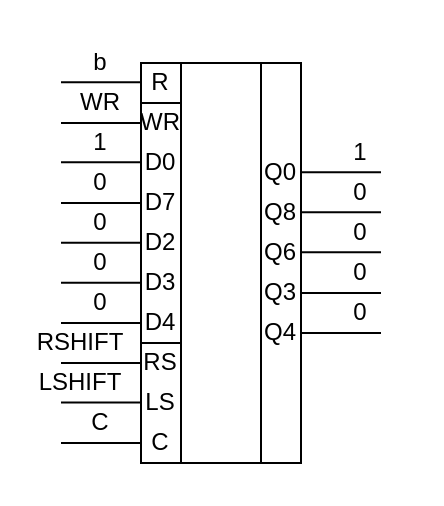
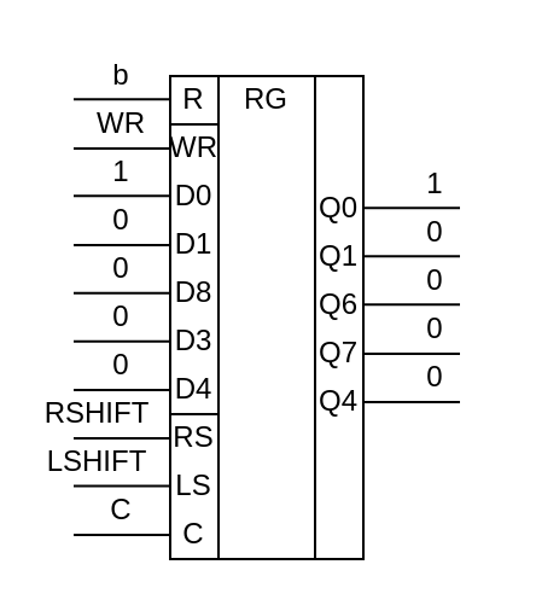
  <mxCell id="0" />
  <mxCell id="1" parent="0" />
  <mxCell id="2" value="" style="rounded=0;whiteSpace=wrap;html=1;" parent="1" vertex="1"><mxGeometry x="70" y="31" width="80" height="200" as="geometry" /></mxCell>
  <mxCell id="3" value="" style="endArrow=none;html=1;entryX=0.25;entryY=0;entryDx=0;entryDy=0;exitX=0.25;exitY=1;exitDx=0;exitDy=0;" parent="1" source="2" target="2" edge="1"><mxGeometry width="50" height="50" relative="1" as="geometry"><mxPoint x="90" y="141" as="sourcePoint" /><mxPoint x="150" y="31" as="targetPoint" /></mxGeometry></mxCell>
  <mxCell id="4" value="" style="endArrow=none;html=1;entryX=0.75;entryY=0;entryDx=0;entryDy=0;exitX=0.75;exitY=1;exitDx=0;exitDy=0;" parent="1" source="2" target="2" edge="1"><mxGeometry width="50" height="50" relative="1" as="geometry"><mxPoint x="100" y="81" as="sourcePoint" /><mxPoint x="150" y="31" as="targetPoint" /></mxGeometry></mxCell>
+ <mxCell id="5" value="RG" style="text;html=1;strokeColor=none;fillColor=none;align=center;verticalAlign=middle;whiteSpace=wrap;rounded=0;" parent="1" vertex="1"><mxGeometry x="90" y="31" width="40" height="20" as="geometry" /></mxCell>
  <mxCell id="6" value="C" style="text;html=1;strokeColor=none;fillColor=none;align=center;verticalAlign=middle;whiteSpace=wrap;rounded=0;" parent="1" vertex="1"><mxGeometry x="70" y="211" width="20" height="20" as="geometry" /></mxCell>
  <mxCell id="7" value="LS" style="text;html=1;strokeColor=none;fillColor=none;align=center;verticalAlign=middle;whiteSpace=wrap;rounded=0;" parent="1" vertex="1"><mxGeometry x="70" y="191" width="20" height="20" as="geometry" /></mxCell>
  <mxCell id="8" value="WR" style="text;html=1;strokeColor=none;fillColor=none;align=center;verticalAlign=middle;whiteSpace=wrap;rounded=0;" parent="1" vertex="1"><mxGeometry x="70" y="51" width="20" height="20" as="geometry" /></mxCell>
- <mxCell id="9" value="D2" style="text;html=1;strokeColor=none;fillColor=none;align=center;verticalAlign=middle;whiteSpace=wrap;rounded=0;" parent="1" vertex="1"><mxGeometry x="70" y="111" width="20" height="20" as="geometry" /></mxCell>
- <mxCell id="10" value="D7" style="text;html=1;strokeColor=none;fillColor=none;align=center;verticalAlign=middle;whiteSpace=wrap;rounded=0;" parent="1" vertex="1"><mxGeometry x="70" y="91" width="20" height="20" as="geometry" /></mxCell>
+ <mxCell id="9" value="D8" style="text;html=1;strokeColor=none;fillColor=none;align=center;verticalAlign=middle;whiteSpace=wrap;rounded=0;" parent="1" vertex="1"><mxGeometry x="70" y="111" width="20" height="20" as="geometry" /></mxCell>
+ <mxCell id="10" value="D1" style="text;html=1;strokeColor=none;fillColor=none;align=center;verticalAlign=middle;whiteSpace=wrap;rounded=0;" parent="1" vertex="1"><mxGeometry x="70" y="91" width="20" height="20" as="geometry" /></mxCell>
  <mxCell id="11" value="D0" style="text;html=1;strokeColor=none;fillColor=none;align=center;verticalAlign=middle;whiteSpace=wrap;rounded=0;" parent="1" vertex="1"><mxGeometry x="70" y="71" width="20" height="20" as="geometry" /></mxCell>
  <mxCell id="12" value="Q6" style="text;html=1;strokeColor=none;fillColor=none;align=center;verticalAlign=middle;whiteSpace=wrap;rounded=0;" parent="1" vertex="1"><mxGeometry x="130" y="116" width="20" height="20" as="geometry" /></mxCell>
- <mxCell id="13" value="Q8" style="text;html=1;strokeColor=none;fillColor=none;align=center;verticalAlign=middle;whiteSpace=wrap;rounded=0;" parent="1" vertex="1"><mxGeometry x="130" y="96" width="20" height="20" as="geometry" /></mxCell>
+ <mxCell id="13" value="Q1" style="text;html=1;strokeColor=none;fillColor=none;align=center;verticalAlign=middle;whiteSpace=wrap;rounded=0;" parent="1" vertex="1"><mxGeometry x="130" y="96" width="20" height="20" as="geometry" /></mxCell>
  <mxCell id="14" value="Q0" style="text;html=1;strokeColor=none;fillColor=none;align=center;verticalAlign=middle;whiteSpace=wrap;rounded=0;" parent="1" vertex="1"><mxGeometry x="130" y="76" width="20" height="20" as="geometry" /></mxCell>
  <mxCell id="15" value="D4" style="text;html=1;strokeColor=none;fillColor=none;align=center;verticalAlign=middle;whiteSpace=wrap;rounded=0;" parent="1" vertex="1"><mxGeometry x="70" y="151" width="20" height="20" as="geometry" /></mxCell>
  <mxCell id="16" value="D3" style="text;html=1;strokeColor=none;fillColor=none;align=center;verticalAlign=middle;whiteSpace=wrap;rounded=0;" parent="1" vertex="1"><mxGeometry x="70" y="131" width="20" height="20" as="geometry" /></mxCell>
  <mxCell id="17" value="Q4" style="text;html=1;strokeColor=none;fillColor=none;align=center;verticalAlign=middle;whiteSpace=wrap;rounded=0;" parent="1" vertex="1"><mxGeometry x="130" y="156" width="20" height="20" as="geometry" /></mxCell>
- <mxCell id="18" value="Q3" style="text;html=1;strokeColor=none;fillColor=none;align=center;verticalAlign=middle;whiteSpace=wrap;rounded=0;" parent="1" vertex="1"><mxGeometry x="130" y="136" width="20" height="20" as="geometry" /></mxCell>
+ <mxCell id="18" value="Q7" style="text;html=1;strokeColor=none;fillColor=none;align=center;verticalAlign=middle;whiteSpace=wrap;rounded=0;" parent="1" vertex="1"><mxGeometry x="130" y="136" width="20" height="20" as="geometry" /></mxCell>
  <mxCell id="19" value="" style="endArrow=none;html=1;entryX=0;entryY=0.5;entryDx=0;entryDy=0;" parent="1" target="6" edge="1"><mxGeometry width="50" height="50" relative="1" as="geometry"><mxPoint x="30" y="221" as="sourcePoint" /><mxPoint x="170" y="121" as="targetPoint" /></mxGeometry></mxCell>
  <mxCell id="20" value="" style="endArrow=none;html=1;entryX=0;entryY=0.5;entryDx=0;entryDy=0;" parent="1" edge="1"><mxGeometry width="50" height="50" relative="1" as="geometry"><mxPoint x="30" y="161" as="sourcePoint" /><mxPoint x="70" y="161" as="targetPoint" /></mxGeometry></mxCell>
  <mxCell id="21" value="" style="endArrow=none;html=1;entryX=0;entryY=0.5;entryDx=0;entryDy=0;" parent="1" edge="1"><mxGeometry width="50" height="50" relative="1" as="geometry"><mxPoint x="30" y="140.83" as="sourcePoint" /><mxPoint x="70" y="140.83" as="targetPoint" /></mxGeometry></mxCell>
  <mxCell id="22" value="" style="endArrow=none;html=1;entryX=0;entryY=0.5;entryDx=0;entryDy=0;" parent="1" edge="1"><mxGeometry width="50" height="50" relative="1" as="geometry"><mxPoint x="30" y="120.83" as="sourcePoint" /><mxPoint x="70" y="120.83" as="targetPoint" /></mxGeometry></mxCell>
  <mxCell id="23" value="" style="endArrow=none;html=1;entryX=0;entryY=0.5;entryDx=0;entryDy=0;" parent="1" edge="1"><mxGeometry width="50" height="50" relative="1" as="geometry"><mxPoint x="30" y="101" as="sourcePoint" /><mxPoint x="70" y="101" as="targetPoint" /></mxGeometry></mxCell>
  <mxCell id="24" value="" style="endArrow=none;html=1;entryX=0;entryY=0.5;entryDx=0;entryDy=0;" parent="1" edge="1"><mxGeometry width="50" height="50" relative="1" as="geometry"><mxPoint x="30" y="80.67" as="sourcePoint" /><mxPoint x="70" y="80.67" as="targetPoint" /></mxGeometry></mxCell>
  <mxCell id="25" value="" style="endArrow=none;html=1;entryX=0;entryY=0.5;entryDx=0;entryDy=0;" parent="1" edge="1"><mxGeometry width="50" height="50" relative="1" as="geometry"><mxPoint x="30" y="61" as="sourcePoint" /><mxPoint x="70" y="61" as="targetPoint" /></mxGeometry></mxCell>
  <mxCell id="26" value="" style="endArrow=none;html=1;entryX=0;entryY=0.5;entryDx=0;entryDy=0;" parent="1" edge="1"><mxGeometry width="50" height="50" relative="1" as="geometry"><mxPoint x="30" y="40.6" as="sourcePoint" /><mxPoint x="70" y="40.6" as="targetPoint" /></mxGeometry></mxCell>
  <mxCell id="27" value="C" style="text;html=1;strokeColor=none;fillColor=none;align=center;verticalAlign=middle;whiteSpace=wrap;rounded=0;" parent="1" vertex="1"><mxGeometry x="30" y="201" width="40" height="20" as="geometry" /></mxCell>
  <mxCell id="28" value="0" style="text;html=1;strokeColor=none;fillColor=none;align=center;verticalAlign=middle;whiteSpace=wrap;rounded=0;" parent="1" vertex="1"><mxGeometry x="30" y="141" width="40" height="20" as="geometry" /></mxCell>
  <mxCell id="29" value="0" style="text;html=1;strokeColor=none;fillColor=none;align=center;verticalAlign=middle;whiteSpace=wrap;rounded=0;" parent="1" vertex="1"><mxGeometry x="30" y="121" width="40" height="20" as="geometry" /></mxCell>
  <mxCell id="30" value="0" style="text;html=1;strokeColor=none;fillColor=none;align=center;verticalAlign=middle;whiteSpace=wrap;rounded=0;" parent="1" vertex="1"><mxGeometry x="30" y="101" width="40" height="20" as="geometry" /></mxCell>
  <mxCell id="31" value="0" style="text;html=1;strokeColor=none;fillColor=none;align=center;verticalAlign=middle;whiteSpace=wrap;rounded=0;" parent="1" vertex="1"><mxGeometry x="30" y="81" width="40" height="20" as="geometry" /></mxCell>
  <mxCell id="32" value="1" style="text;html=1;strokeColor=none;fillColor=none;align=center;verticalAlign=middle;whiteSpace=wrap;rounded=0;" parent="1" vertex="1"><mxGeometry x="30" y="61" width="40" height="20" as="geometry" /></mxCell>
  <mxCell id="33" value="WR" style="text;html=1;strokeColor=none;fillColor=none;align=center;verticalAlign=middle;whiteSpace=wrap;rounded=0;" parent="1" vertex="1"><mxGeometry x="30" y="41" width="40" height="20" as="geometry" /></mxCell>
  <mxCell id="34" value="b" style="text;html=1;strokeColor=none;fillColor=none;align=center;verticalAlign=middle;whiteSpace=wrap;rounded=0;" parent="1" vertex="1"><mxGeometry x="30" y="20.77" width="40" height="20" as="geometry" /></mxCell>
  <mxCell id="35" value="" style="endArrow=none;html=1;entryX=0;entryY=0.5;entryDx=0;entryDy=0;" parent="1" edge="1"><mxGeometry width="50" height="50" relative="1" as="geometry"><mxPoint x="150" y="166" as="sourcePoint" /><mxPoint x="190" y="166" as="targetPoint" /></mxGeometry></mxCell>
  <mxCell id="36" value="" style="endArrow=none;html=1;entryX=0;entryY=0.5;entryDx=0;entryDy=0;" parent="1" edge="1"><mxGeometry width="50" height="50" relative="1" as="geometry"><mxPoint x="150" y="146" as="sourcePoint" /><mxPoint x="190" y="146" as="targetPoint" /></mxGeometry></mxCell>
  <mxCell id="37" value="" style="endArrow=none;html=1;entryX=0;entryY=0.5;entryDx=0;entryDy=0;" parent="1" edge="1"><mxGeometry width="50" height="50" relative="1" as="geometry"><mxPoint x="150" y="125.67" as="sourcePoint" /><mxPoint x="190" y="125.67" as="targetPoint" /></mxGeometry></mxCell>
  <mxCell id="38" value="" style="endArrow=none;html=1;entryX=0;entryY=0.5;entryDx=0;entryDy=0;" parent="1" edge="1"><mxGeometry width="50" height="50" relative="1" as="geometry"><mxPoint x="150" y="105.67" as="sourcePoint" /><mxPoint x="190" y="105.67" as="targetPoint" /></mxGeometry></mxCell>
  <mxCell id="39" value="" style="endArrow=none;html=1;entryX=0;entryY=0.5;entryDx=0;entryDy=0;" parent="1" edge="1"><mxGeometry width="50" height="50" relative="1" as="geometry"><mxPoint x="150" y="85.67" as="sourcePoint" /><mxPoint x="190" y="85.67" as="targetPoint" /></mxGeometry></mxCell>
  <mxCell id="40" value="" style="endArrow=none;html=1;exitX=1;exitY=0;exitDx=0;exitDy=0;entryX=0;entryY=0;entryDx=0;entryDy=0;" edge="1" parent="1" source="41" target="41"><mxGeometry width="50" height="50" relative="1" as="geometry"><mxPoint x="-60" y="151" as="sourcePoint" /><mxPoint x="-100" y="151" as="targetPoint" /></mxGeometry></mxCell>
  <mxCell id="41" value="RS" style="text;html=1;strokeColor=none;fillColor=none;align=center;verticalAlign=middle;whiteSpace=wrap;rounded=0;" vertex="1" parent="1"><mxGeometry x="70" y="171" width="20" height="20" as="geometry" /></mxCell>
  <mxCell id="42" value="" style="endArrow=none;html=1;entryX=0;entryY=0.5;entryDx=0;entryDy=0;" edge="1" parent="1" target="41"><mxGeometry width="50" height="50" relative="1" as="geometry"><mxPoint x="30" y="181" as="sourcePoint" /><mxPoint x="-60" y="111" as="targetPoint" /></mxGeometry></mxCell>
  <mxCell id="43" value="" style="endArrow=none;html=1;entryX=0;entryY=0.5;entryDx=0;entryDy=0;" edge="1" parent="1"><mxGeometry width="50" height="50" relative="1" as="geometry"><mxPoint x="30" y="200.8" as="sourcePoint" /><mxPoint x="70" y="200.8" as="targetPoint" /></mxGeometry></mxCell>
  <mxCell id="44" value="LSHIFT" style="text;html=1;strokeColor=none;fillColor=none;align=center;verticalAlign=middle;whiteSpace=wrap;rounded=0;" vertex="1" parent="1"><mxGeometry x="20" y="181" width="40" height="20" as="geometry" /></mxCell>
  <mxCell id="45" value="RSHIFT" style="text;html=1;strokeColor=none;fillColor=none;align=center;verticalAlign=middle;whiteSpace=wrap;rounded=0;" vertex="1" parent="1"><mxGeometry x="20" y="161" width="40" height="20" as="geometry" /></mxCell>
  <mxCell id="46" value="" style="endArrow=none;html=1;entryX=1;entryY=0;entryDx=0;entryDy=0;exitX=0;exitY=0;exitDx=0;exitDy=0;" edge="1" parent="1" source="8" target="8"><mxGeometry width="50" height="50" relative="1" as="geometry"><mxPoint x="30" y="121" as="sourcePoint" /><mxPoint x="80" y="71" as="targetPoint" /></mxGeometry></mxCell>
  <mxCell id="47" value="R" style="text;html=1;strokeColor=none;fillColor=none;align=center;verticalAlign=middle;whiteSpace=wrap;rounded=0;" vertex="1" parent="1"><mxGeometry x="70" y="31" width="20" height="20" as="geometry" /></mxCell>
  <mxCell id="48" value="0" style="text;html=1;strokeColor=none;fillColor=none;align=center;verticalAlign=middle;whiteSpace=wrap;rounded=0;" vertex="1" parent="1"><mxGeometry x="160" y="146" width="40" height="20" as="geometry" /></mxCell>
  <mxCell id="49" value="0" style="text;html=1;strokeColor=none;fillColor=none;align=center;verticalAlign=middle;whiteSpace=wrap;rounded=0;" vertex="1" parent="1"><mxGeometry x="160" y="126" width="40" height="20" as="geometry" /></mxCell>
  <mxCell id="50" value="0" style="text;html=1;strokeColor=none;fillColor=none;align=center;verticalAlign=middle;whiteSpace=wrap;rounded=0;" vertex="1" parent="1"><mxGeometry x="160" y="106" width="40" height="20" as="geometry" /></mxCell>
  <mxCell id="51" value="0" style="text;html=1;strokeColor=none;fillColor=none;align=center;verticalAlign=middle;whiteSpace=wrap;rounded=0;" vertex="1" parent="1"><mxGeometry x="160" y="86" width="40" height="20" as="geometry" /></mxCell>
  <mxCell id="52" value="1" style="text;html=1;strokeColor=none;fillColor=none;align=center;verticalAlign=middle;whiteSpace=wrap;rounded=0;" vertex="1" parent="1"><mxGeometry x="160" y="66" width="40" height="20" as="geometry" /></mxCell>
